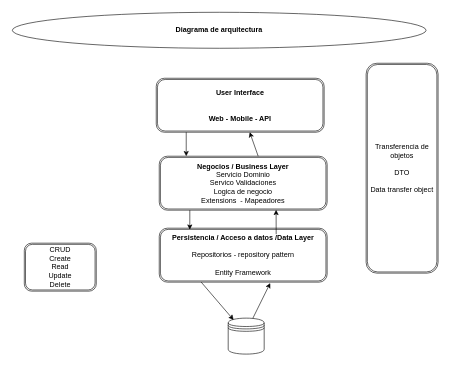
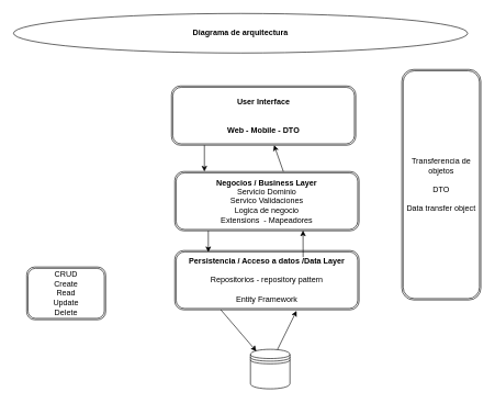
  <mxCell id="0" />
  <mxCell id="1" parent="0" />
  <mxCell id="2" value="" style="shape=datastore;whiteSpace=wrap;html=1;" vertex="1" parent="1"><mxGeometry x="380" y="530" width="60" height="60" as="geometry" /></mxCell>
  <mxCell id="3" value="&lt;b&gt;Persistencia / Acceso a datos /Data Layer&lt;/b&gt;&lt;br&gt;&lt;br&gt;Repositorios - repository pattern&lt;br&gt;&lt;br&gt;Entity Framework" style="shape=ext;double=1;rounded=1;whiteSpace=wrap;html=1;" vertex="1" parent="1"><mxGeometry x="265" y="380" width="280" height="90" as="geometry" /></mxCell>
  <mxCell id="4" value="CRUD&lt;br&gt;Create&lt;br&gt;Read&lt;br&gt;Update&lt;br&gt;Delete" style="shape=ext;double=1;rounded=1;whiteSpace=wrap;html=1;" vertex="1" parent="1"><mxGeometry x="40" y="405" width="120" height="80" as="geometry" /></mxCell>
  <mxCell id="5" value="&lt;b&gt;Negocios / Business Layer&lt;/b&gt;&lt;br&gt;Servicio Dominio&lt;br&gt;Servico Validaciones&lt;br&gt;Logica de negocio&lt;br&gt;Extensions&amp;nbsp; - Mapeadores" style="shape=ext;double=1;rounded=1;whiteSpace=wrap;html=1;" vertex="1" parent="1"><mxGeometry x="265" y="260" width="280" height="90" as="geometry" /></mxCell>
- <mxCell id="6" value="&lt;b&gt;User Interface&lt;br&gt;&lt;br&gt;&lt;br&gt;Web - Mobile - API&lt;br&gt;&lt;/b&gt;" style="shape=ext;double=1;rounded=1;whiteSpace=wrap;html=1;" vertex="1" parent="1"><mxGeometry x="260" y="130" width="280" height="90" as="geometry" /></mxCell>
+ <mxCell id="6" value="&lt;b&gt;User Interface&lt;br&gt;&lt;br&gt;&lt;br&gt;Web - Mobile - DTO&lt;br&gt;&lt;/b&gt;" style="shape=ext;double=1;rounded=1;whiteSpace=wrap;html=1;" vertex="1" parent="1"><mxGeometry x="260" y="130" width="280" height="90" as="geometry" /></mxCell>
  <mxCell id="7" value="Transferencia de objetos&lt;br&gt;&lt;br&gt;DTO&lt;br&gt;&lt;br&gt;Data transfer object" style="shape=ext;double=1;rounded=1;whiteSpace=wrap;html=1;" vertex="1" parent="1"><mxGeometry x="610" y="105" width="120" height="350" as="geometry" /></mxCell>
  <mxCell id="8" value="" style="endArrow=classic;html=1;rounded=0;" edge="1" parent="1"><mxGeometry width="50" height="50" relative="1" as="geometry"><mxPoint x="310" y="220" as="sourcePoint" /><mxPoint x="310" y="260" as="targetPoint" /></mxGeometry></mxCell>
  <mxCell id="9" value="" style="endArrow=classic;html=1;rounded=0;entryX=0.182;entryY=0.028;entryDx=0;entryDy=0;entryPerimeter=0;" edge="1" parent="1" target="3"><mxGeometry width="50" height="50" relative="1" as="geometry"><mxPoint x="316" y="350" as="sourcePoint" /><mxPoint x="320" y="270" as="targetPoint" /></mxGeometry></mxCell>
  <mxCell id="10" value="" style="endArrow=classic;html=1;rounded=0;entryX=0.15;entryY=0.05;entryDx=0;entryDy=0;entryPerimeter=0;exitX=0.25;exitY=1;exitDx=0;exitDy=0;" edge="1" parent="1" source="3" target="2"><mxGeometry width="50" height="50" relative="1" as="geometry"><mxPoint x="326" y="360" as="sourcePoint" /><mxPoint x="320" y="390" as="targetPoint" /></mxGeometry></mxCell>
  <mxCell id="11" value="" style="endArrow=classic;html=1;rounded=0;exitX=0.683;exitY=0.008;exitDx=0;exitDy=0;exitPerimeter=0;entryX=0.661;entryY=1.017;entryDx=0;entryDy=0;entryPerimeter=0;" edge="1" parent="1" source="2" target="3"><mxGeometry width="50" height="50" relative="1" as="geometry"><mxPoint x="326" y="360" as="sourcePoint" /><mxPoint x="540" y="550" as="targetPoint" /></mxGeometry></mxCell>
  <mxCell id="12" value="" style="endArrow=classic;html=1;rounded=0;entryX=0.696;entryY=0.994;entryDx=0;entryDy=0;entryPerimeter=0;" edge="1" parent="1" target="5"><mxGeometry width="50" height="50" relative="1" as="geometry"><mxPoint x="460" y="390" as="sourcePoint" /><mxPoint x="460" y="482" as="targetPoint" /></mxGeometry></mxCell>
  <mxCell id="13" value="" style="endArrow=classic;html=1;rounded=0;" edge="1" parent="1" target="6"><mxGeometry width="50" height="50" relative="1" as="geometry"><mxPoint x="430" y="260" as="sourcePoint" /><mxPoint x="470" y="359" as="targetPoint" /></mxGeometry></mxCell>
  <mxCell id="14" value="Diagrama de arquitectura" style="ellipse;whiteSpace=wrap;html=1;fontStyle=1;" vertex="1" parent="1"><mxGeometry x="20" y="20" width="690" height="60" as="geometry" /></mxCell>
